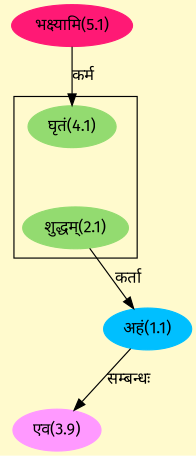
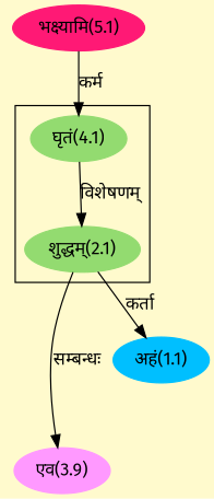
  digraph {
    bgcolor=lemonchiffon1
    compound=true
    fontname="Fira Sans"
    rankdir=BT
    node [color="#93DB70" fontname="Fira Sans" style=filled]
    edge [dir=back fontname="Fira Sans"]
    n1 [label="शुद्धम्(2.1)"]
    n2 [label="घृतं(4.1)"]
    n3 [color="#FF1975" label="भक्ष्यामि(5.1)"]
    n4 [color="#00BFFF" label="अहं(1.1)"]
    n5 [color="#FF99FF" label="एव(3.9)"]
    subgraph cluster_1 {
      n1
      n2
    }
+   n1 -> n2 [label="विशेषणम्"]
    n2 -> n3 [label="कर्म"]
    n4 -> n1 [label="कर्ता"]
-   n5 -> n4 [label="सम्बन्धः"]
+   n5 -> n1 [label="सम्बन्धः"]
  }
